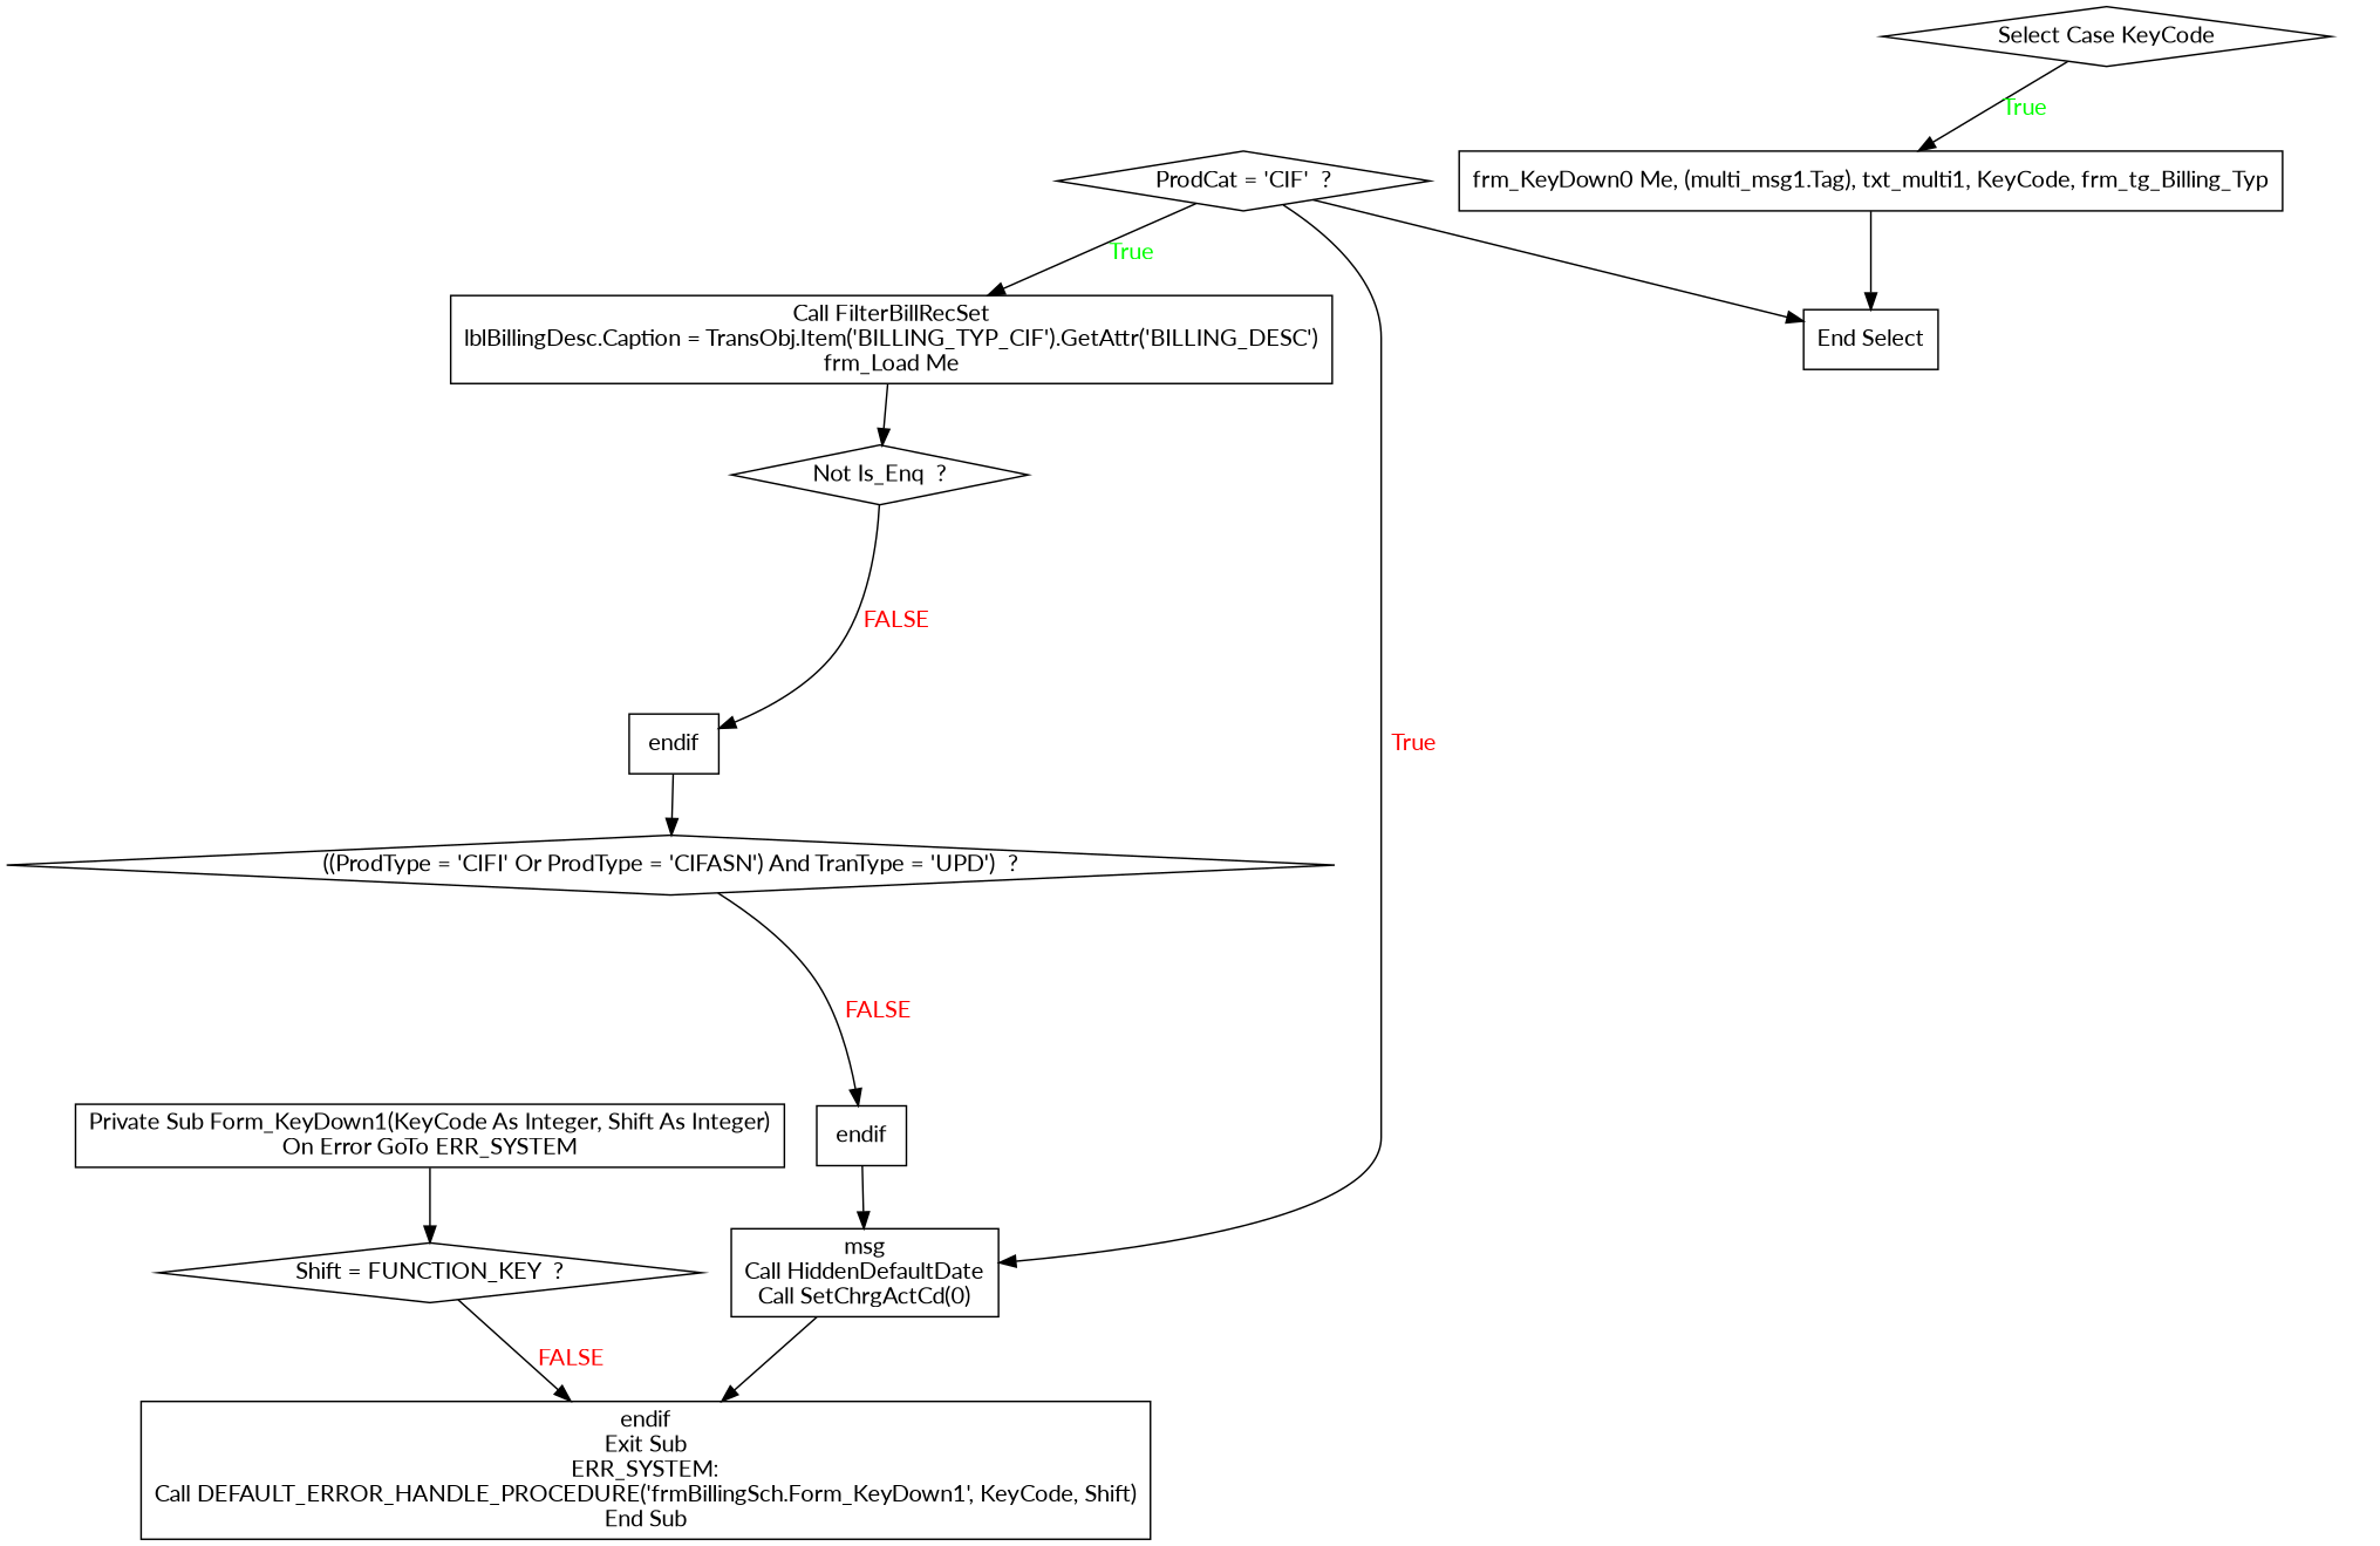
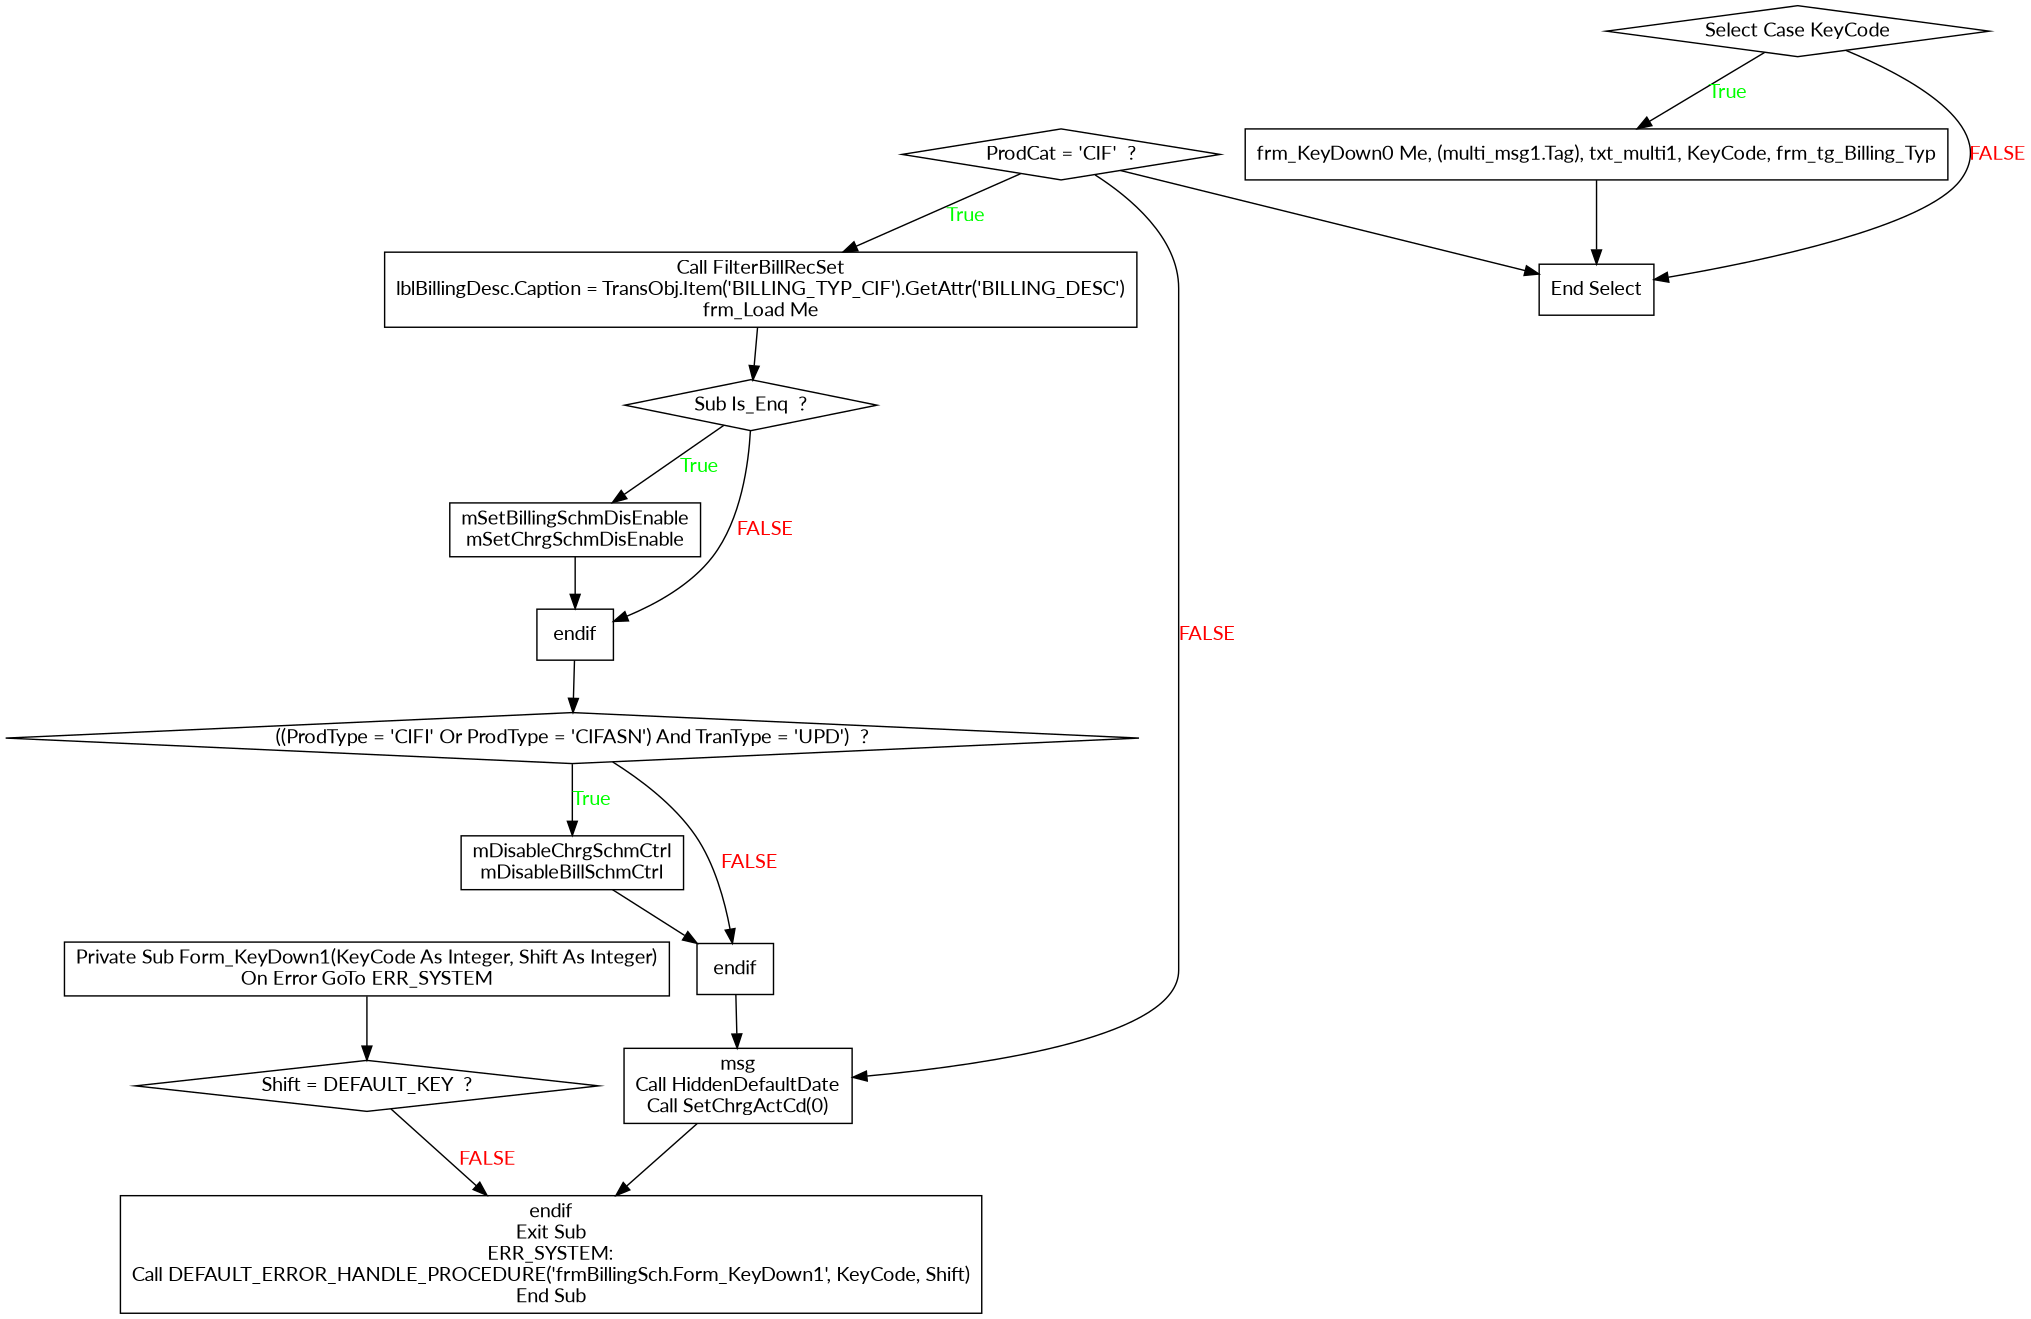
  digraph {
    fontname=Lato
    node [fontname=Lato shape=box]
    edge [fontname=Lato]
    n1 [label="Private Sub Form_KeyDown1(KeyCode As Integer, Shift As Integer)\nOn Error GoTo ERR_SYSTEM"]
-   n2 [label="Shift = FUNCTION_KEY  ?" shape=diamond]
+   n2 [label="Shift = DEFAULT_KEY  ?" shape=diamond]
    n3 [label="endif\nExit Sub\nERR_SYSTEM:\nCall DEFAULT_ERROR_HANDLE_PROCEDURE('frmBillingSch.Form_KeyDown1', KeyCode, Shift)\nEnd Sub"]
    n4 [label="Select Case KeyCode" shape=diamond]
    n5 [label="frm_KeyDown0 Me, (multi_msg1.Tag), txt_multi1, KeyCode, frm_tg_Billing_Typ"]
    n6 [label="End Select"]
    n7 [label="ProdCat = 'CIF'  ?" shape=diamond]
    n8 [label="Call FilterBillRecSet\nlblBillingDesc.Caption = TransObj.Item('BILLING_TYP_CIF').GetAttr('BILLING_DESC')\nfrm_Load Me"]
    n9 [label="msg\nCall HiddenDefaultDate\nCall SetChrgActCd(0)"]
-   n10 [label="Not Is_Enq  ?" shape=diamond]
+   n10 [label="Sub Is_Enq  ?" shape=diamond]
+   n11 [label="mSetBillingSchmDisEnable\nmSetChrgSchmDisEnable"]
    n12 [label=endif]
    n13 [label="((ProdType = 'CIFI' Or ProdType = 'CIFASN') And TranType = 'UPD')  ?" shape=diamond]
+   n14 [label="mDisableChrgSchmCtrl\nmDisableBillSchmCtrl"]
    n15 [label=endif]
    n1 -> n2
    n2 -> n3 [fontcolor=RED label=FALSE]
    n4 -> n5 [fontcolor=GREEN label=True]
+   n4 -> n6 [fontcolor=RED label=FALSE]
    n5 -> n6
    n7 -> n6
    n7 -> n8 [fontcolor=GREEN label=True]
-   n7 -> n9 [fontcolor=RED label=True]
+   n7 -> n9 [fontcolor=RED label=FALSE]
    n8 -> n10
    n9 -> n3
+   n10 -> n11 [fontcolor=GREEN label=True]
    n10 -> n12 [fontcolor=RED label=FALSE]
+   n11 -> n12
    n12 -> n13
+   n13 -> n14 [fontcolor=GREEN label=True]
    n13 -> n15 [fontcolor=RED label=FALSE]
+   n14 -> n15
    n15 -> n9
  }
